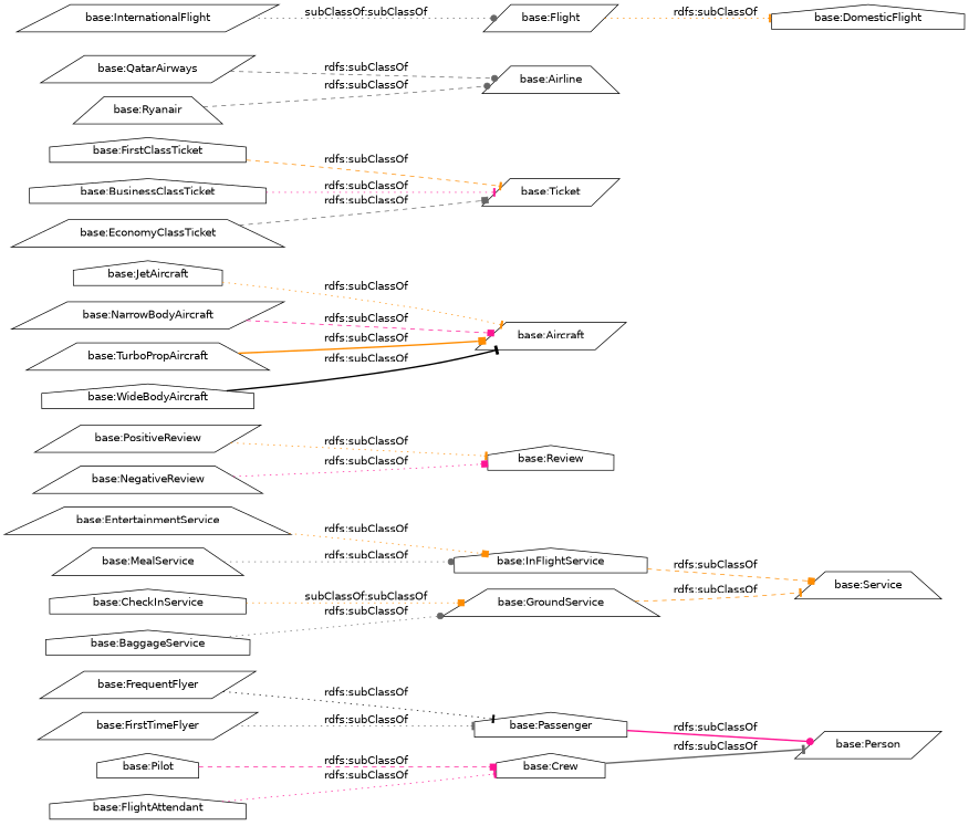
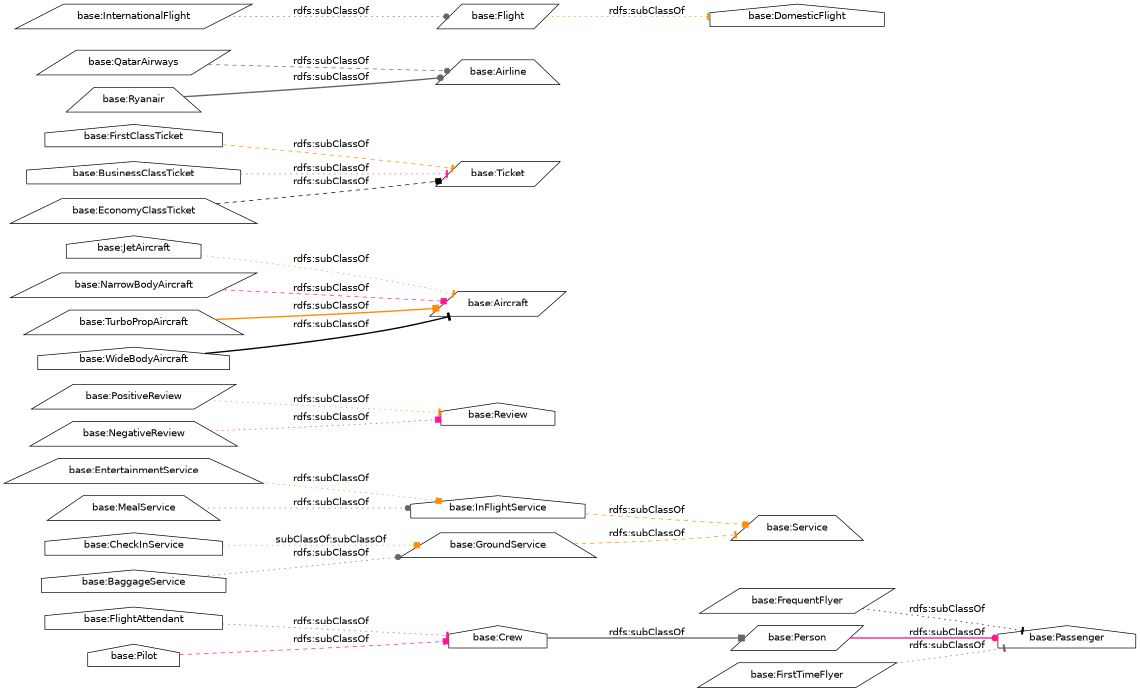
  digraph {
    fontname="DejaVu Sans"
    rankdir=LR
    node [color=black fontname="DejaVu Sans" shape=house]
    edge [arrowhead=tee color=darkorange fontname="DejaVu Sans" style=dotted]
    "base:FrequentFlyer" [shape=parallelogram]
    "base:Passenger"
    "base:Person" [shape=parallelogram]
    "base:EntertainmentService" [shape=trapezium]
    "base:InFlightService"
    "base:Service" [shape=trapezium]
    "base:PositiveReview" [shape=parallelogram]
    "base:Review"
    "base:NegativeReview" [shape=trapezium]
    "base:MealService" [shape=trapezium]
    "base:Aircraft" [shape=parallelogram]
    "base:JetAircraft"
    "base:NarrowBodyAircraft" [shape=parallelogram]
    "base:Crew"
    "base:FlightAttendant"
    "base:Pilot"
    "base:GroundService" [shape=trapezium]
    "base:BaggageService"
    "base:CheckInService"
    "base:TurboPropAircraft" [shape=trapezium]
    "base:Ticket" [shape=parallelogram]
    "base:FirstClassTicket"
    "base:QatarAirways" [shape=parallelogram]
    "base:Airline" [shape=trapezium]
    "base:Flight" [shape=parallelogram]
    "base:DomesticFlight"
    "base:InternationalFlight" [shape=parallelogram]
    "base:BusinessClassTicket"
    "base:FirstTimeFlyer" [shape=parallelogram]
    "base:WideBodyAircraft"
    "base:EconomyClassTicket" [shape=trapezium]
    "base:Ryanair" [shape=trapezium]
    "base:FrequentFlyer" -> "base:Passenger" [color=black label="rdfs:subClassOf"]
-   "base:Passenger" -> "base:Person" [arrowhead=dot color=deeppink label="rdfs:subClassOf" style=bold]
+   "base:Person" -> "base:Passenger" [arrowhead=dot color=deeppink label="rdfs:subClassOf" style=bold]
    "base:EntertainmentService" -> "base:InFlightService" [arrowhead=box label="rdfs:subClassOf"]
    "base:InFlightService" -> "base:Service" [arrowhead=box label="rdfs:subClassOf" style=dashed]
    "base:PositiveReview" -> "base:Review" [label="rdfs:subClassOf"]
    "base:NegativeReview" -> "base:Review" [arrowhead=box color=deeppink label="rdfs:subClassOf"]
    "base:MealService" -> "base:InFlightService" [arrowhead=dot color=gray40 label="rdfs:subClassOf"]
    "base:JetAircraft" -> "base:Aircraft" [label="rdfs:subClassOf"]
    "base:NarrowBodyAircraft" -> "base:Aircraft" [arrowhead=box color=deeppink label="rdfs:subClassOf" style=dashed]
-   "base:Crew" -> "base:Person" [color=gray40 label="rdfs:subClassOf" style=bold]
+   "base:Crew" -> "base:Person" [arrowhead=box color=gray40 label="rdfs:subClassOf" style=bold]
    "base:FlightAttendant" -> "base:Crew" [color=deeppink label="rdfs:subClassOf"]
    "base:Pilot" -> "base:Crew" [arrowhead=box color=deeppink label="rdfs:subClassOf" style=dashed]
    "base:GroundService" -> "base:Service" [label="rdfs:subClassOf" style=dashed]
    "base:BaggageService" -> "base:GroundService" [arrowhead=dot color=gray40 label="rdfs:subClassOf"]
    "base:CheckInService" -> "base:GroundService" [arrowhead=box label="subClassOf:subClassOf"]
    "base:TurboPropAircraft" -> "base:Aircraft" [arrowhead=box label="rdfs:subClassOf" style=bold]
    "base:FirstClassTicket" -> "base:Ticket" [label="rdfs:subClassOf" style=dashed]
    "base:QatarAirways" -> "base:Airline" [arrowhead=dot color=gray40 label="rdfs:subClassOf" style=dashed]
    "base:Flight" -> "base:DomesticFlight" [label="rdfs:subClassOf"]
-   "base:InternationalFlight" -> "base:Flight" [arrowhead=dot color=gray40 label="subClassOf:subClassOf"]
+   "base:InternationalFlight" -> "base:Flight" [arrowhead=dot color=gray40 label="rdfs:subClassOf"]
    "base:BusinessClassTicket" -> "base:Ticket" [color=deeppink label="rdfs:subClassOf"]
    "base:FirstTimeFlyer" -> "base:Passenger" [color=gray40 label="rdfs:subClassOf"]
    "base:WideBodyAircraft" -> "base:Aircraft" [color=black label="rdfs:subClassOf" style=bold]
-   "base:EconomyClassTicket" -> "base:Ticket" [arrowhead=box color=gray40 label="rdfs:subClassOf" style=dashed]
-   "base:Ryanair" -> "base:Airline" [arrowhead=dot color=gray40 label="rdfs:subClassOf" style=dashed]
+   "base:EconomyClassTicket" -> "base:Ticket" [arrowhead=box color=black label="rdfs:subClassOf" style=dashed]
+   "base:Ryanair" -> "base:Airline" [arrowhead=dot color=gray40 label="rdfs:subClassOf" style=bold]
  }
